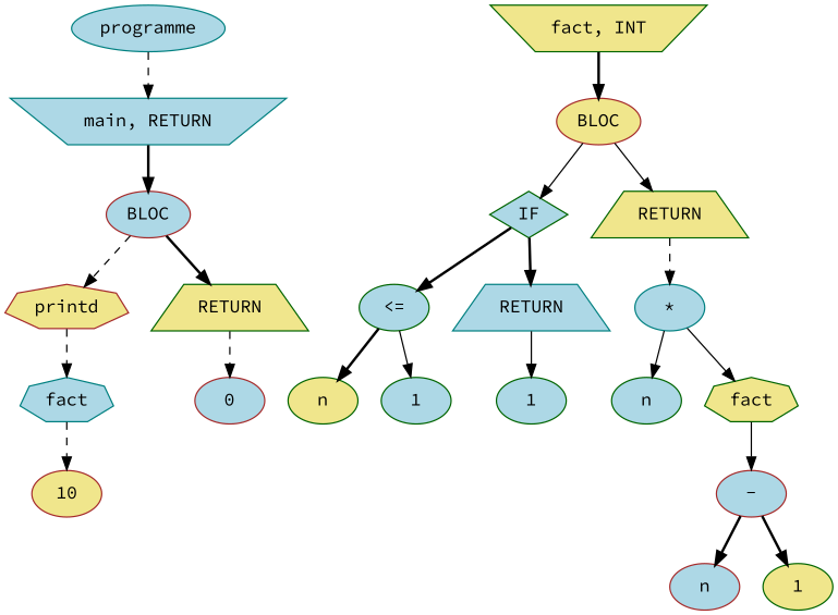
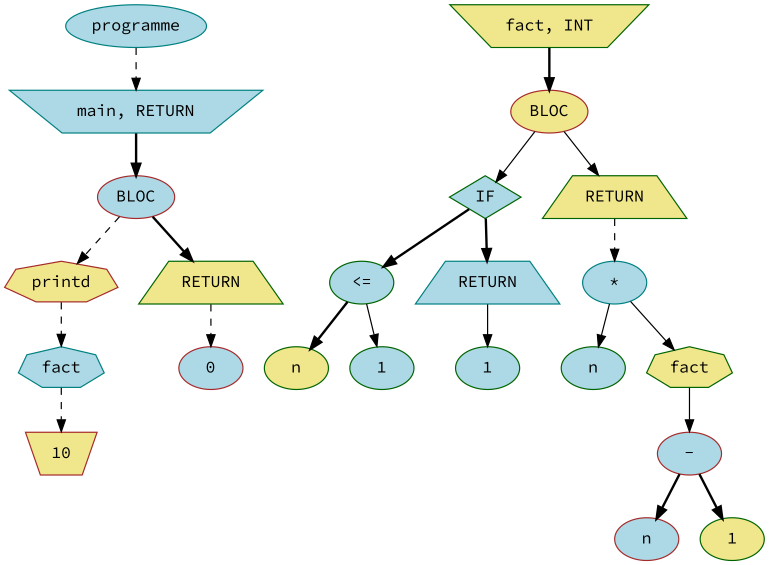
  digraph {
    fontname="Source Code Pro"
    node [color=darkgreen fillcolor=lightblue fontname="Source Code Pro" style=filled]
    edge [fontname="Source Code Pro" style=bold]
    n1 [color=teal label=programme]
    n2 [color=teal label="main, RETURN" shape=invtrapezium]
    n3 [fillcolor=khaki label="fact, INT" shape=invtrapezium]
    n4 [color=brown fillcolor=khaki label=BLOC]
    n5 [color=brown label=BLOC]
    n6 [label=IF shape=diamond]
    n7 [fillcolor=khaki label=RETURN shape=trapezium]
    n8 [label="<="]
    n9 [color=teal label=RETURN shape=trapezium]
    n10 [color=teal label="*"]
    n11 [fillcolor=khaki label=n]
    n12 [label=1]
    n13 [label=1]
    n14 [label=n]
    n15 [fillcolor=khaki label=fact shape=septagon]
    n16 [color=brown label="-"]
    n17 [color=brown label=n]
    n18 [fillcolor=khaki label=1]
    n19 [color=brown fillcolor=khaki label=printd shape=septagon]
    n20 [fillcolor=khaki label=RETURN shape=trapezium]
    n21 [color=teal label=fact shape=septagon]
    n22 [color=brown label=0]
-   n23 [color=brown fillcolor=khaki label=10]
+   n23 [color=brown fillcolor=khaki label=10 shape=invtrapezium]
    n1 -> n2 [style=dashed]
    n2 -> n5
    n3 -> n4
    n4 -> n6 [style=solid]
    n4 -> n7 [style=solid]
    n5 -> n19 [style=dashed]
    n5 -> n20
    n6 -> n8
    n6 -> n9
    n7 -> n10 [style=dashed]
    n8 -> n11
    n8 -> n12 [style=solid]
    n9 -> n13 [style=solid]
    n10 -> n14 [style=solid]
    n10 -> n15 [style=solid]
    n15 -> n16 [style=solid]
    n16 -> n17
    n16 -> n18
    n19 -> n21 [style=dashed]
    n20 -> n22 [style=dashed]
    n21 -> n23 [style=dashed]
  }
